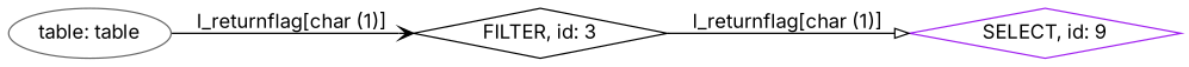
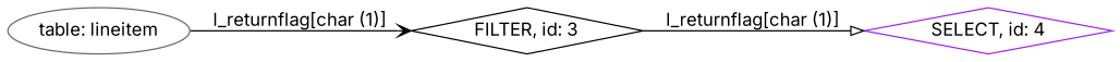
  digraph {
    fontname=Inter
    rankdir=LR
    node [fontname=Inter shape=diamond]
    edge [fontname=Inter]
-   "table: lineitem" [color=gray40 shape=ellipse label="table: table"]
+   "table: lineitem" [color=gray40 shape=ellipse]
    n2 [color=black label="FILTER, id: 3"]
-   "SELECT, id: 9" [color=purple]
+   "SELECT, id: 9" [color=purple label="SELECT, id: 4"]
    "table: lineitem" -> n2 [arrowhead=vee label="l_returnflag[char (1)]"]
    n2 -> "SELECT, id: 9" [arrowhead=onormal label="l_returnflag[char (1)]"]
  }
